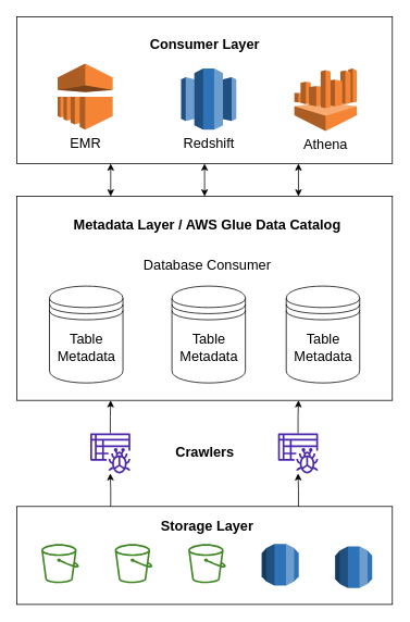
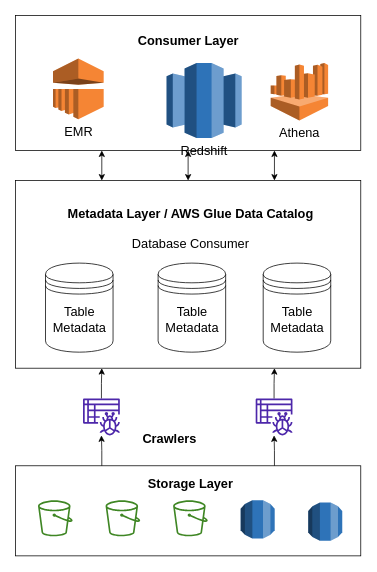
  <mxCell id="0" />
  <mxCell id="1" parent="0" />
  <mxCell id="2" style="edgeStyle=orthogonalEdgeStyle;rounded=0;orthogonalLoop=1;jettySize=auto;html=1;exitX=0.25;exitY=1;exitDx=0;exitDy=0;entryX=0.25;entryY=0;entryDx=0;entryDy=0;fontSize=17;startArrow=classic;startFill=1;" edge="1" parent="1" source="5" target="17"><mxGeometry relative="1" as="geometry" /></mxCell>
  <mxCell id="3" style="edgeStyle=orthogonalEdgeStyle;rounded=0;orthogonalLoop=1;jettySize=auto;html=1;exitX=0.75;exitY=1;exitDx=0;exitDy=0;entryX=0.75;entryY=0;entryDx=0;entryDy=0;fontSize=17;startArrow=classic;startFill=1;" edge="1" parent="1" source="5" target="17"><mxGeometry relative="1" as="geometry" /></mxCell>
  <mxCell id="4" style="edgeStyle=orthogonalEdgeStyle;rounded=0;orthogonalLoop=1;jettySize=auto;html=1;exitX=0.5;exitY=1;exitDx=0;exitDy=0;entryX=0.5;entryY=0;entryDx=0;entryDy=0;fontSize=17;startArrow=classic;startFill=1;" edge="1" parent="1" source="5" target="17"><mxGeometry relative="1" as="geometry" /></mxCell>
  <mxCell id="5" value="" style="rounded=0;whiteSpace=wrap;html=1;fontSize=17;" vertex="1" parent="1"><mxGeometry x="20" y="20" width="460" height="180" as="geometry" /></mxCell>
  <mxCell id="6" value="" style="group" vertex="1" connectable="0" parent="1"><mxGeometry x="20" y="620" width="460" height="120" as="geometry" /></mxCell>
  <mxCell id="7" value="" style="rounded=0;whiteSpace=wrap;html=1;" vertex="1" parent="6"><mxGeometry width="460" height="120" as="geometry" /></mxCell>
  <mxCell id="8" value="" style="sketch=0;outlineConnect=0;fontColor=#232F3E;gradientColor=none;fillColor=#3F8624;strokeColor=none;dashed=0;verticalLabelPosition=bottom;verticalAlign=top;align=center;html=1;fontSize=12;fontStyle=0;aspect=fixed;pointerEvents=1;shape=mxgraph.aws4.bucket;" vertex="1" parent="6"><mxGeometry x="30" y="46" width="46.15" height="48" as="geometry" /></mxCell>
  <mxCell id="9" value="" style="sketch=0;outlineConnect=0;fontColor=#232F3E;gradientColor=none;fillColor=#3F8624;strokeColor=none;dashed=0;verticalLabelPosition=bottom;verticalAlign=top;align=center;html=1;fontSize=12;fontStyle=0;aspect=fixed;pointerEvents=1;shape=mxgraph.aws4.bucket;" vertex="1" parent="6"><mxGeometry x="120" y="46" width="46.15" height="48" as="geometry" /></mxCell>
  <mxCell id="10" value="" style="sketch=0;outlineConnect=0;fontColor=#232F3E;gradientColor=none;fillColor=#3F8624;strokeColor=none;dashed=0;verticalLabelPosition=bottom;verticalAlign=top;align=center;html=1;fontSize=12;fontStyle=0;aspect=fixed;pointerEvents=1;shape=mxgraph.aws4.bucket;" vertex="1" parent="6"><mxGeometry x="210" y="46" width="46.15" height="48" as="geometry" /></mxCell>
  <mxCell id="11" value="Storage Layer" style="text;html=1;align=center;verticalAlign=middle;resizable=0;points=[];autosize=1;strokeColor=none;fillColor=none;fontSize=17;fontStyle=1" vertex="1" parent="6"><mxGeometry x="163.08" y="10" width="140" height="30" as="geometry" /></mxCell>
  <mxCell id="12" value="" style="outlineConnect=0;dashed=0;verticalLabelPosition=bottom;verticalAlign=top;align=center;html=1;shape=mxgraph.aws3.rds;fillColor=#2E73B8;gradientColor=none;fontSize=17;" vertex="1" parent="6"><mxGeometry x="300" y="46" width="45.33" height="51" as="geometry" /></mxCell>
  <mxCell id="13" value="" style="outlineConnect=0;dashed=0;verticalLabelPosition=bottom;verticalAlign=top;align=center;html=1;shape=mxgraph.aws3.rds;fillColor=#2E73B8;gradientColor=none;fontSize=17;" vertex="1" parent="6"><mxGeometry x="390" y="49" width="45.33" height="51" as="geometry" /></mxCell>
  <mxCell id="14" value="" style="edgeStyle=orthogonalEdgeStyle;rounded=0;orthogonalLoop=1;jettySize=auto;html=1;fontSize=17;entryX=0.25;entryY=1;entryDx=0;entryDy=0;" edge="1" parent="1" source="15" target="17"><mxGeometry relative="1" as="geometry" /></mxCell>
  <mxCell id="15" value="" style="sketch=0;outlineConnect=0;fontColor=#232F3E;gradientColor=none;fillColor=#4D27AA;strokeColor=none;dashed=0;verticalLabelPosition=bottom;verticalAlign=top;align=center;html=1;fontSize=12;fontStyle=0;aspect=fixed;pointerEvents=1;shape=mxgraph.aws4.glue_crawlers;" vertex="1" parent="1"><mxGeometry x="110" y="530.5" width="49" height="49" as="geometry" /></mxCell>
  <mxCell id="16" value="" style="group" vertex="1" connectable="0" parent="1"><mxGeometry x="20" y="240" width="460" height="250" as="geometry" /></mxCell>
  <mxCell id="17" value="" style="rounded=0;whiteSpace=wrap;html=1;" vertex="1" parent="16"><mxGeometry width="460" height="250" as="geometry" /></mxCell>
- <mxCell id="18" value="Metadata Layer / AWS Glue Data Catalog" style="text;html=1;align=center;verticalAlign=middle;resizable=0;points=[];autosize=1;strokeColor=none;fillColor=none;fontSize=17;fontStyle=1" vertex="1" parent="16"><mxGeometry x="58.08" y="20.833" width="350" height="30" as="geometry" /></mxCell>
+ <mxCell id="18" value="Metadata Layer / AWS Glue Data Catalog" style="text;html=1;align=center;verticalAlign=middle;resizable=0;points=[];autosize=1;strokeColor=none;fillColor=none;fontSize=17;fontStyle=1" vertex="1" parent="16"><mxGeometry x="58.08" y="30.833" width="350" height="30" as="geometry" /></mxCell>
  <mxCell id="19" value="" style="group" vertex="1" connectable="0" parent="16"><mxGeometry x="40" y="110" width="90" height="118.64" as="geometry" /></mxCell>
  <mxCell id="20" value="" style="shape=datastore;whiteSpace=wrap;html=1;fontSize=17;" vertex="1" parent="19"><mxGeometry width="90" height="118.64" as="geometry" /></mxCell>
  <mxCell id="21" value="Table &lt;br&gt;Metadata" style="text;html=1;align=center;verticalAlign=middle;resizable=0;points=[];autosize=1;strokeColor=none;fillColor=none;fontSize=17;" vertex="1" parent="19"><mxGeometry y="50.692" width="90" height="50" as="geometry" /></mxCell>
  <mxCell id="22" value="" style="group" vertex="1" connectable="0" parent="16"><mxGeometry x="330" y="110" width="90" height="118.64" as="geometry" /></mxCell>
  <mxCell id="23" value="" style="shape=datastore;whiteSpace=wrap;html=1;fontSize=17;" vertex="1" parent="22"><mxGeometry width="90" height="118.64" as="geometry" /></mxCell>
  <mxCell id="24" value="Table &lt;br&gt;Metadata" style="text;html=1;align=center;verticalAlign=middle;resizable=0;points=[];autosize=1;strokeColor=none;fillColor=none;fontSize=17;" vertex="1" parent="22"><mxGeometry y="50.692" width="90" height="50" as="geometry" /></mxCell>
  <mxCell id="25" value="Database Consumer" style="text;html=1;align=center;verticalAlign=middle;resizable=0;points=[];autosize=1;strokeColor=none;fillColor=none;fontSize=17;" vertex="1" parent="16"><mxGeometry x="148.08" y="70.002" width="170" height="30" as="geometry" /></mxCell>
  <mxCell id="26" value="" style="edgeStyle=orthogonalEdgeStyle;rounded=0;orthogonalLoop=1;jettySize=auto;html=1;fontSize=17;entryX=0.75;entryY=1;entryDx=0;entryDy=0;" edge="1" parent="1" source="27" target="17"><mxGeometry relative="1" as="geometry" /></mxCell>
  <mxCell id="27" value="" style="sketch=0;outlineConnect=0;fontColor=#232F3E;gradientColor=none;fillColor=#4D27AA;strokeColor=none;dashed=0;verticalLabelPosition=bottom;verticalAlign=top;align=center;html=1;fontSize=12;fontStyle=0;aspect=fixed;pointerEvents=1;shape=mxgraph.aws4.glue_crawlers;" vertex="1" parent="1"><mxGeometry x="340" y="530.5" width="49" height="49" as="geometry" /></mxCell>
  <mxCell id="28" style="edgeStyle=orthogonalEdgeStyle;rounded=0;orthogonalLoop=1;jettySize=auto;html=1;exitX=0.25;exitY=0;exitDx=0;exitDy=0;fontSize=17;" edge="1" parent="1" source="7" target="15"><mxGeometry relative="1" as="geometry" /></mxCell>
  <mxCell id="29" style="edgeStyle=orthogonalEdgeStyle;rounded=0;orthogonalLoop=1;jettySize=auto;html=1;exitX=0.75;exitY=0;exitDx=0;exitDy=0;fontSize=17;" edge="1" parent="1" source="7" target="27"><mxGeometry relative="1" as="geometry" /></mxCell>
- <mxCell id="30" value="Crawlers" style="text;html=1;align=center;verticalAlign=middle;resizable=0;points=[];autosize=1;strokeColor=none;fillColor=none;fontSize=17;fontStyle=1" vertex="1" parent="1"><mxGeometry x="200" y="540" width="100" height="30" as="geometry" /></mxCell>
+ <mxCell id="30" value="Crawlers" style="text;html=1;align=center;verticalAlign=middle;resizable=0;points=[];autosize=1;strokeColor=none;fillColor=none;fontSize=17;fontStyle=1" vertex="1" parent="1"><mxGeometry x="175" y="570" width="100" height="30" as="geometry" /></mxCell>
  <mxCell id="31" value="" style="group" vertex="1" connectable="0" parent="1"><mxGeometry x="210" y="350" width="90" height="118.64" as="geometry" /></mxCell>
  <mxCell id="32" value="" style="shape=datastore;whiteSpace=wrap;html=1;fontSize=17;" vertex="1" parent="31"><mxGeometry width="90" height="118.64" as="geometry" /></mxCell>
  <mxCell id="33" value="Table &lt;br&gt;Metadata" style="text;html=1;align=center;verticalAlign=middle;resizable=0;points=[];autosize=1;strokeColor=none;fillColor=none;fontSize=17;" vertex="1" parent="31"><mxGeometry y="50.692" width="90" height="50" as="geometry" /></mxCell>
- <mxCell id="34" value="Redshift" style="outlineConnect=0;dashed=0;verticalLabelPosition=bottom;verticalAlign=top;align=center;html=1;shape=mxgraph.aws3.redshift;fillColor=#2E73B8;gradientColor=none;fontSize=17;" vertex="1" parent="1"><mxGeometry x="221.25" y="83.5" width="67.5" height="75" as="geometry" /></mxCell>
+ <mxCell id="34" value="Redshift" style="outlineConnect=0;dashed=0;verticalLabelPosition=bottom;verticalAlign=top;align=center;html=1;shape=mxgraph.aws3.redshift;fillColor=#2E73B8;gradientColor=none;fontSize=17;" vertex="1" parent="1"><mxGeometry x="221.25" y="83.5" width="100" height="100" as="geometry" /></mxCell>
  <mxCell id="35" value="EMR" style="outlineConnect=0;dashed=0;verticalLabelPosition=bottom;verticalAlign=top;align=center;html=1;shape=mxgraph.aws3.emr;fillColor=#F58534;gradientColor=none;fontSize=17;" vertex="1" parent="1"><mxGeometry x="70" y="77.5" width="67.5" height="81" as="geometry" /></mxCell>
  <mxCell id="36" value="Athena" style="outlineConnect=0;dashed=0;verticalLabelPosition=bottom;verticalAlign=top;align=center;html=1;shape=mxgraph.aws3.athena;fillColor=#F58534;gradientColor=none;fontSize=17;" vertex="1" parent="1"><mxGeometry x="360" y="83.5" width="76.5" height="76.5" as="geometry" /></mxCell>
  <mxCell id="37" value="Consumer Layer" style="text;html=1;align=center;verticalAlign=middle;resizable=0;points=[];autosize=1;strokeColor=none;fillColor=none;fontSize=17;fontStyle=1" vertex="1" parent="1"><mxGeometry x="170" y="40.003" width="160" height="30" as="geometry" /></mxCell>
